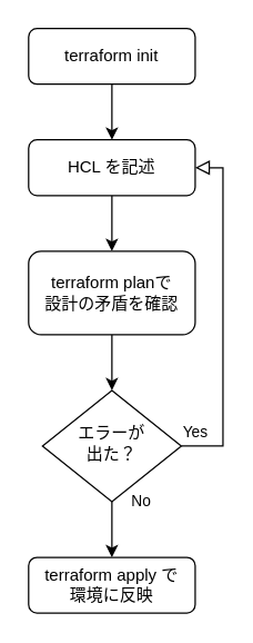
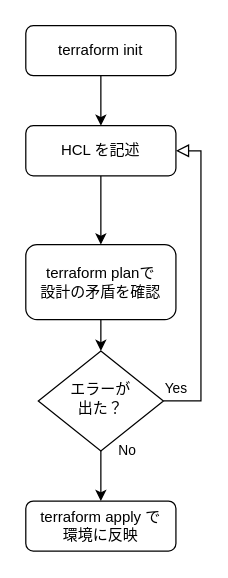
  <mxCell id="0" />
  <mxCell id="1" parent="0" />
  <mxCell id="2" value="Yes" style="rounded=0;html=1;jettySize=auto;orthogonalLoop=1;fontSize=11;endArrow=block;endFill=0;endSize=8;strokeWidth=1;shadow=0;labelBackgroundColor=none;edgeStyle=orthogonalEdgeStyle;entryX=1;entryY=0.5;entryDx=0;entryDy=0;" parent="1" source="11" target="7" edge="1"><mxGeometry x="-0.92" y="10" relative="1" as="geometry"><mxPoint as="offset" /><Array as="points"><mxPoint x="160" y="320" /><mxPoint x="160" y="120" /></Array></mxGeometry></mxCell>
  <mxCell id="3" value="terraform apply で&lt;br&gt;環境に反映" style="rounded=1;whiteSpace=wrap;html=1;fontSize=12;glass=0;strokeWidth=1;shadow=0;" parent="1" vertex="1"><mxGeometry x="20" y="400" width="120" height="40" as="geometry" /></mxCell>
  <mxCell id="4" value="" style="edgeStyle=orthogonalEdgeStyle;rounded=0;orthogonalLoop=1;jettySize=auto;html=1;" edge="1" parent="1" source="5" target="7"><mxGeometry relative="1" as="geometry" /></mxCell>
  <mxCell id="5" value="terraform init" style="rounded=1;whiteSpace=wrap;html=1;fontSize=12;glass=0;strokeWidth=1;shadow=0;" vertex="1" parent="1"><mxGeometry x="20" y="20" width="120" height="40" as="geometry" /></mxCell>
  <mxCell id="6" value="" style="edgeStyle=orthogonalEdgeStyle;rounded=0;orthogonalLoop=1;jettySize=auto;html=1;" edge="1" parent="1" source="7" target="8"><mxGeometry relative="1" as="geometry" /></mxCell>
  <mxCell id="7" value="HCL を記述" style="whiteSpace=wrap;html=1;rounded=1;shadow=0;strokeWidth=1;glass=0;" vertex="1" parent="1"><mxGeometry x="20" y="100" width="120" height="40" as="geometry" /></mxCell>
- <mxCell id="8" value="terraform planで&lt;br&gt;設計の矛盾を確認" style="whiteSpace=wrap;html=1;rounded=1;shadow=0;strokeWidth=1;glass=0;" vertex="1" parent="1"><mxGeometry x="20" y="180" width="120" height="60" as="geometry" /></mxCell>
+ <mxCell id="8" value="terraform planで&lt;br&gt;設計の矛盾を確認" style="whiteSpace=wrap;html=1;rounded=1;shadow=0;strokeWidth=1;glass=0;" vertex="1" parent="1"><mxGeometry x="20" y="195" width="120" height="60" as="geometry" /></mxCell>
  <mxCell id="9" style="edgeStyle=orthogonalEdgeStyle;rounded=0;orthogonalLoop=1;jettySize=auto;html=1;entryX=0.5;entryY=0;entryDx=0;entryDy=0;" edge="1" parent="1" source="11" target="3"><mxGeometry relative="1" as="geometry" /></mxCell>
  <mxCell id="10" value="No" style="edgeLabel;html=1;align=center;verticalAlign=middle;resizable=0;points=[];" vertex="1" connectable="0" parent="9"><mxGeometry x="-0.45" y="2" relative="1" as="geometry"><mxPoint x="18" y="-11.2" as="offset" /></mxGeometry></mxCell>
  <mxCell id="11" value="エラーが&lt;br&gt;出た？" style="rhombus;whiteSpace=wrap;html=1;shadow=0;fontFamily=Helvetica;fontSize=12;align=center;strokeWidth=1;spacing=6;spacingTop=-4;" parent="1" vertex="1"><mxGeometry x="30" y="280" width="100" height="80" as="geometry" /></mxCell>
  <mxCell id="12" value="" style="edgeStyle=orthogonalEdgeStyle;rounded=0;orthogonalLoop=1;jettySize=auto;html=1;" edge="1" parent="1" source="8" target="11"><mxGeometry relative="1" as="geometry"><mxPoint x="80" y="240" as="sourcePoint" /><mxPoint x="80" y="320" as="targetPoint" /></mxGeometry></mxCell>
